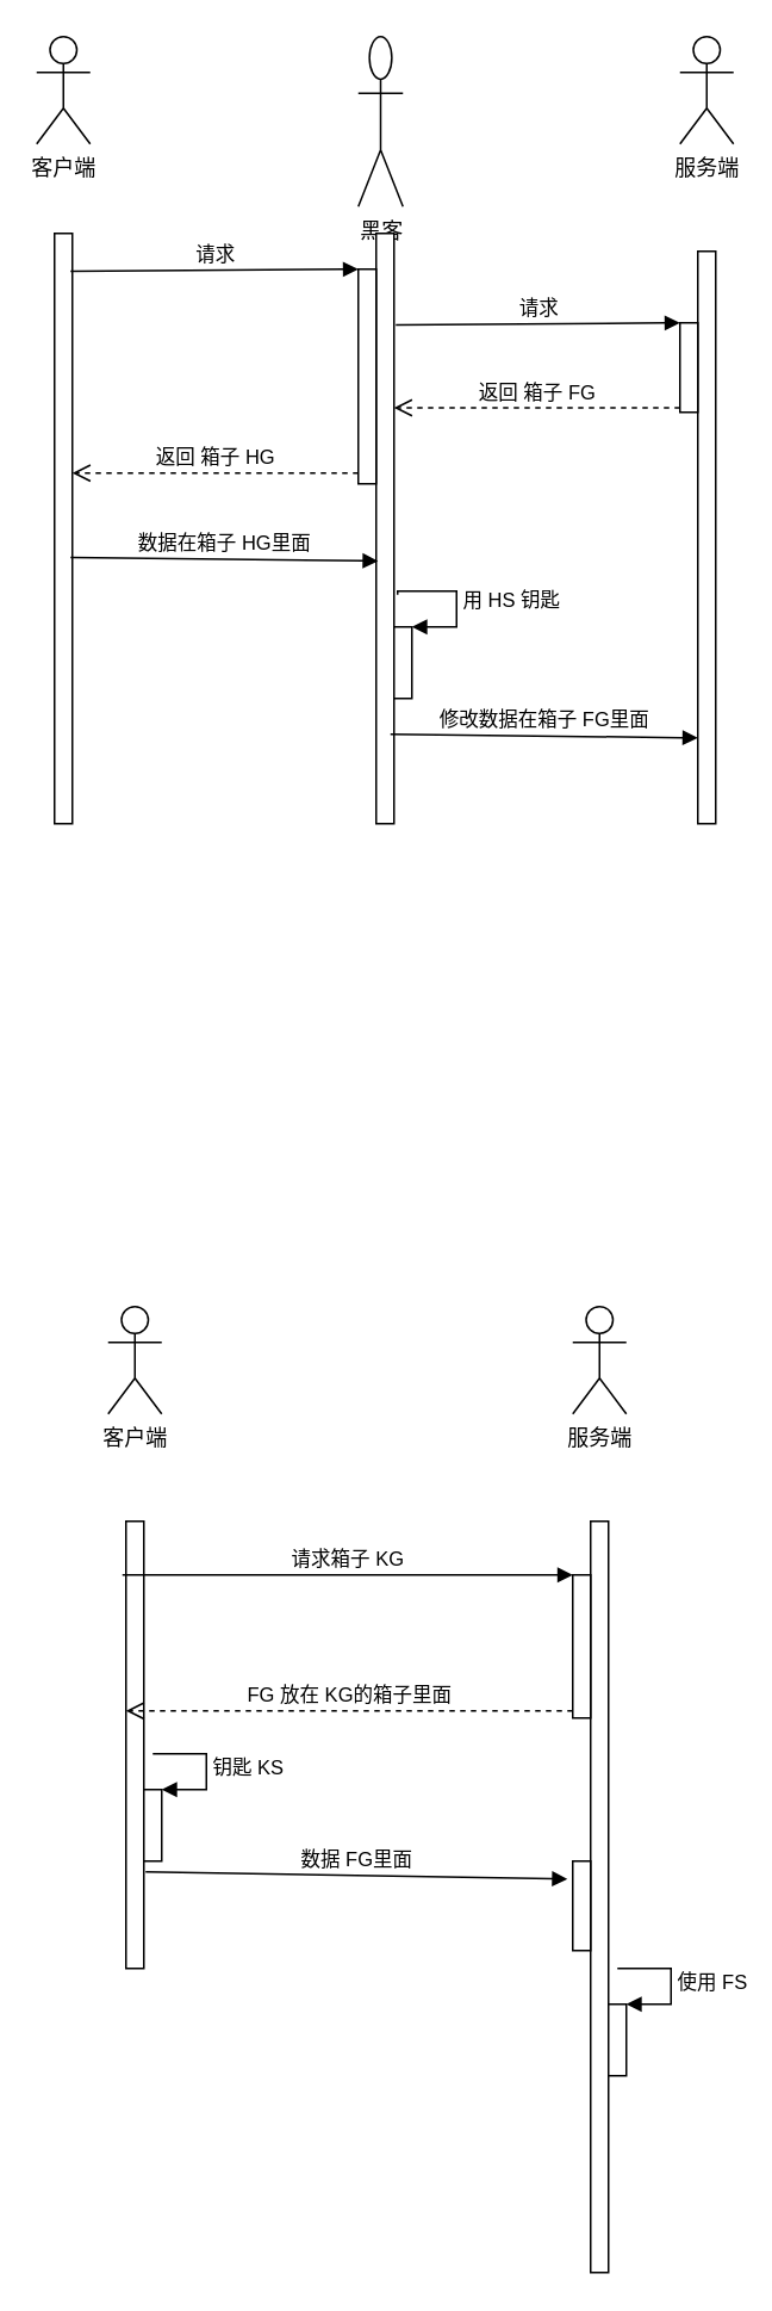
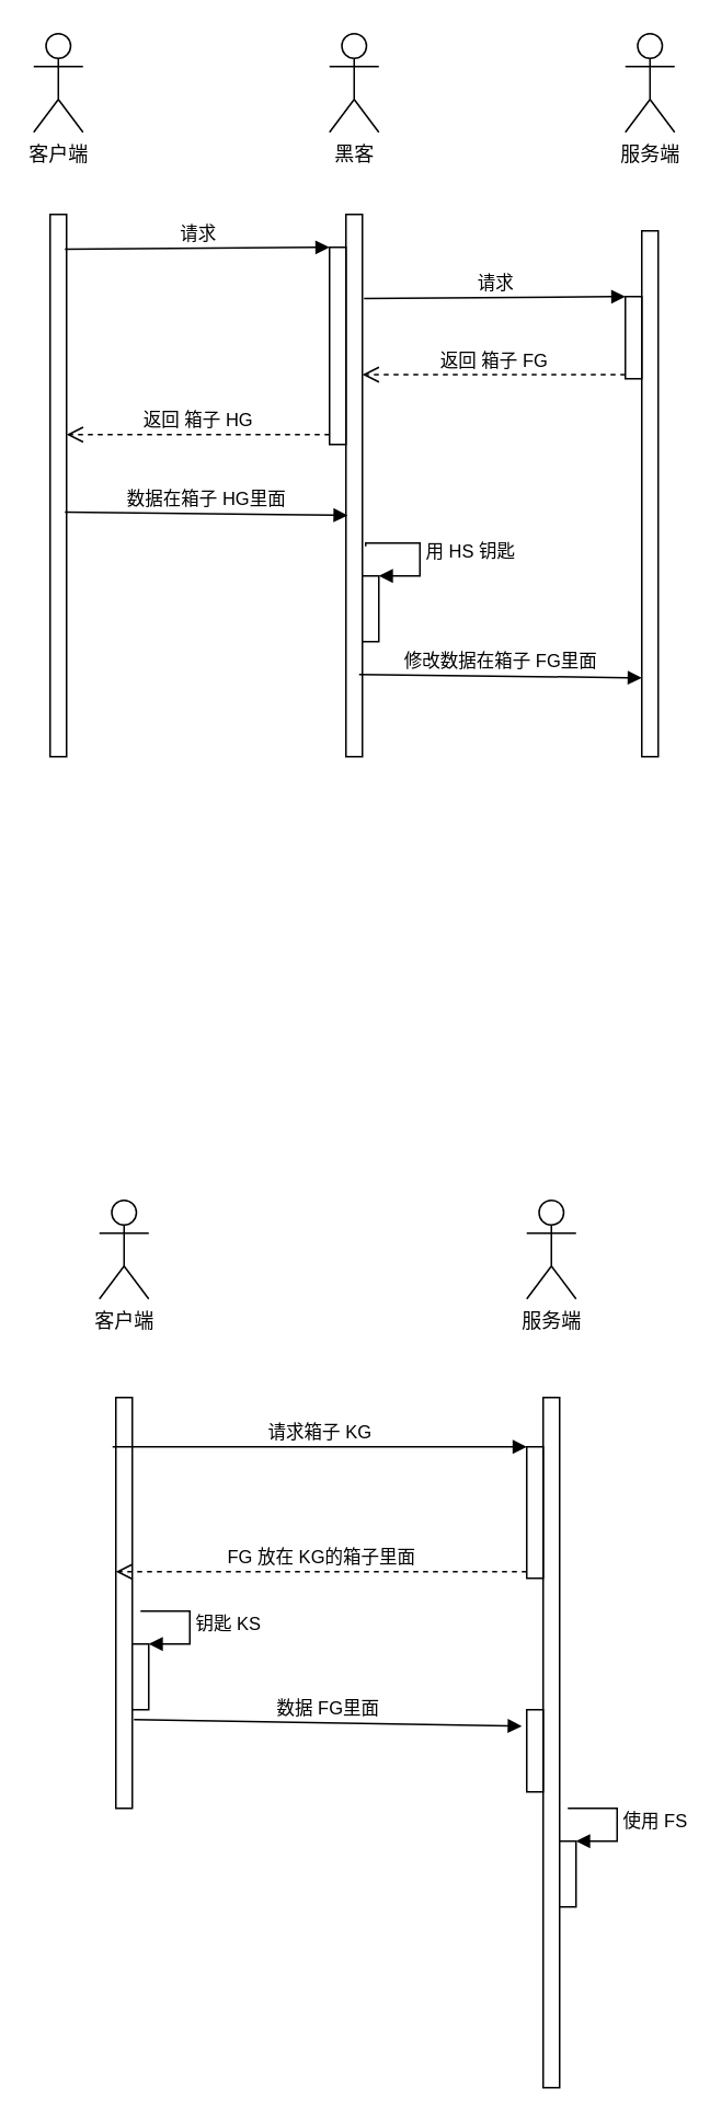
  <mxCell id="0" />
  <mxCell id="1" parent="0" />
  <mxCell id="2" value="客户端" style="shape=umlActor;verticalLabelPosition=bottom;verticalAlign=top;html=1;outlineConnect=0;" vertex="1" parent="1"><mxGeometry x="20" y="20" width="30" height="60" as="geometry" /></mxCell>
  <mxCell id="3" value="服务端" style="shape=umlActor;verticalLabelPosition=bottom;verticalAlign=top;html=1;outlineConnect=0;" vertex="1" parent="1"><mxGeometry x="380" y="20" width="30" height="60" as="geometry" /></mxCell>
- <mxCell id="4" value="黑客" style="shape=umlActor;verticalLabelPosition=bottom;verticalAlign=top;html=1;outlineConnect=0;" vertex="1" parent="1"><mxGeometry x="200" y="20" width="25" height="95" as="geometry" /></mxCell>
+ <mxCell id="4" value="黑客" style="shape=umlActor;verticalLabelPosition=bottom;verticalAlign=top;html=1;outlineConnect=0;" vertex="1" parent="1"><mxGeometry x="200" y="20" width="30" height="60" as="geometry" /></mxCell>
  <mxCell id="5" value="" style="html=1;points=[];perimeter=orthogonalPerimeter;" vertex="1" parent="1"><mxGeometry x="30" y="130" width="10" height="330" as="geometry" /></mxCell>
  <mxCell id="6" value="" style="html=1;points=[];perimeter=orthogonalPerimeter;" vertex="1" parent="1"><mxGeometry x="210" y="130" width="10" height="330" as="geometry" /></mxCell>
  <mxCell id="7" value="" style="html=1;points=[];perimeter=orthogonalPerimeter;" vertex="1" parent="1"><mxGeometry x="390" y="140" width="10" height="320" as="geometry" /></mxCell>
  <mxCell id="8" value="" style="html=1;points=[];perimeter=orthogonalPerimeter;" vertex="1" parent="1"><mxGeometry x="200" y="150" width="10" height="120" as="geometry" /></mxCell>
  <mxCell id="9" value="请求" style="html=1;verticalAlign=bottom;endArrow=block;entryX=0;entryY=0;rounded=0;exitX=0.9;exitY=0.064;exitDx=0;exitDy=0;exitPerimeter=0;" edge="1" target="8" parent="1" source="5"><mxGeometry relative="1" as="geometry"><mxPoint x="140" y="150" as="sourcePoint" /></mxGeometry></mxCell>
  <mxCell id="10" value="返回 箱子 HG" style="html=1;verticalAlign=bottom;endArrow=open;dashed=1;endSize=8;exitX=0;exitY=0.95;rounded=0;" edge="1" source="8" parent="1" target="5"><mxGeometry relative="1" as="geometry"><mxPoint x="50" y="220" as="targetPoint" /></mxGeometry></mxCell>
  <mxCell id="11" value="" style="html=1;points=[];perimeter=orthogonalPerimeter;" vertex="1" parent="1"><mxGeometry x="380" y="180" width="10" height="50" as="geometry" /></mxCell>
  <mxCell id="12" value="请求" style="html=1;verticalAlign=bottom;endArrow=block;entryX=0;entryY=0;rounded=0;exitX=1.1;exitY=0.155;exitDx=0;exitDy=0;exitPerimeter=0;" edge="1" target="11" parent="1" source="6"><mxGeometry relative="1" as="geometry"><mxPoint x="310" y="180" as="sourcePoint" /></mxGeometry></mxCell>
  <mxCell id="13" value="返回 箱子 FG" style="html=1;verticalAlign=bottom;endArrow=open;dashed=1;endSize=8;exitX=0;exitY=0.95;rounded=0;" edge="1" source="11" parent="1" target="6"><mxGeometry relative="1" as="geometry"><mxPoint x="310" y="256" as="targetPoint" /></mxGeometry></mxCell>
  <mxCell id="14" value="数据在箱子 HG里面" style="html=1;verticalAlign=bottom;endArrow=block;entryX=0.1;entryY=0.555;rounded=0;exitX=0.9;exitY=0.064;exitDx=0;exitDy=0;exitPerimeter=0;entryDx=0;entryDy=0;entryPerimeter=0;" edge="1" parent="1" target="6"><mxGeometry relative="1" as="geometry"><mxPoint x="39" y="311.12" as="sourcePoint" /><mxPoint x="200" y="310" as="targetPoint" /></mxGeometry></mxCell>
  <mxCell id="15" value="" style="html=1;points=[];perimeter=orthogonalPerimeter;" vertex="1" parent="1"><mxGeometry x="220" y="350" width="10" height="40" as="geometry" /></mxCell>
  <mxCell id="16" value="用 HS 钥匙&amp;nbsp;" style="edgeStyle=orthogonalEdgeStyle;html=1;align=left;spacingLeft=2;endArrow=block;rounded=0;entryX=1;entryY=0;exitX=1.2;exitY=0.612;exitDx=0;exitDy=0;exitPerimeter=0;" edge="1" target="15" parent="1" source="6"><mxGeometry relative="1" as="geometry"><mxPoint x="225" y="330" as="sourcePoint" /><Array as="points"><mxPoint x="222" y="330" /><mxPoint x="255" y="330" /><mxPoint x="255" y="350" /></Array></mxGeometry></mxCell>
  <mxCell id="17" value="修改数据在箱子 FG里面" style="html=1;verticalAlign=bottom;endArrow=block;entryX=0.1;entryY=0.555;rounded=0;exitX=0.9;exitY=0.064;exitDx=0;exitDy=0;exitPerimeter=0;entryDx=0;entryDy=0;entryPerimeter=0;" edge="1" parent="1"><mxGeometry relative="1" as="geometry"><mxPoint x="218" y="410" as="sourcePoint" /><mxPoint x="390" y="412.03" as="targetPoint" /></mxGeometry></mxCell>
  <mxCell id="18" value="服务端" style="shape=umlActor;verticalLabelPosition=bottom;verticalAlign=top;html=1;" vertex="1" parent="1"><mxGeometry x="320" y="730" width="30" height="60" as="geometry" /></mxCell>
  <mxCell id="19" value="客户端" style="shape=umlActor;verticalLabelPosition=bottom;verticalAlign=top;html=1;" vertex="1" parent="1"><mxGeometry x="60" y="730" width="30" height="60" as="geometry" /></mxCell>
  <mxCell id="20" value="" style="html=1;points=[];perimeter=orthogonalPerimeter;" vertex="1" parent="1"><mxGeometry x="70" y="850" width="10" height="250" as="geometry" /></mxCell>
  <mxCell id="21" value="" style="html=1;points=[];perimeter=orthogonalPerimeter;" vertex="1" parent="1"><mxGeometry x="330" y="850" width="10" height="420" as="geometry" /></mxCell>
  <mxCell id="22" value="" style="html=1;points=[];perimeter=orthogonalPerimeter;" vertex="1" parent="1"><mxGeometry x="320" y="880" width="10" height="80" as="geometry" /></mxCell>
  <mxCell id="23" value="请求箱子 KG" style="html=1;verticalAlign=bottom;endArrow=block;entryX=0;entryY=0;rounded=0;exitX=-0.2;exitY=0.12;exitDx=0;exitDy=0;exitPerimeter=0;" edge="1" target="22" parent="1" source="20"><mxGeometry relative="1" as="geometry"><mxPoint x="250" y="880" as="sourcePoint" /></mxGeometry></mxCell>
  <mxCell id="24" value="FG 放在 KG的箱子里面" style="html=1;verticalAlign=bottom;endArrow=open;dashed=1;endSize=8;exitX=0;exitY=0.95;rounded=0;entryX=0;entryY=0.424;entryDx=0;entryDy=0;entryPerimeter=0;" edge="1" source="22" parent="1" target="20"><mxGeometry relative="1" as="geometry"><mxPoint x="250" y="956" as="targetPoint" /></mxGeometry></mxCell>
  <mxCell id="25" value="" style="html=1;points=[];perimeter=orthogonalPerimeter;" vertex="1" parent="1"><mxGeometry x="80" y="1000" width="10" height="40" as="geometry" /></mxCell>
  <mxCell id="26" value="钥匙 KS" style="edgeStyle=orthogonalEdgeStyle;html=1;align=left;spacingLeft=2;endArrow=block;rounded=0;entryX=1;entryY=0;" edge="1" target="25" parent="1"><mxGeometry relative="1" as="geometry"><mxPoint x="85" y="980" as="sourcePoint" /><Array as="points"><mxPoint x="115" y="980" /></Array></mxGeometry></mxCell>
  <mxCell id="27" value="" style="html=1;points=[];perimeter=orthogonalPerimeter;" vertex="1" parent="1"><mxGeometry x="320" y="1040" width="10" height="50" as="geometry" /></mxCell>
  <mxCell id="28" value="数据 FG里面" style="html=1;verticalAlign=bottom;endArrow=block;entryX=-0.3;entryY=0.2;rounded=0;exitX=1.1;exitY=0.784;exitDx=0;exitDy=0;exitPerimeter=0;entryDx=0;entryDy=0;entryPerimeter=0;" edge="1" target="27" parent="1" source="20"><mxGeometry relative="1" as="geometry"><mxPoint x="250" y="1030" as="sourcePoint" /></mxGeometry></mxCell>
  <mxCell id="29" value="" style="html=1;points=[];perimeter=orthogonalPerimeter;" vertex="1" parent="1"><mxGeometry x="340" y="1120" width="10" height="40" as="geometry" /></mxCell>
  <mxCell id="30" value="使用 FS" style="edgeStyle=orthogonalEdgeStyle;html=1;align=left;spacingLeft=2;endArrow=block;rounded=0;entryX=1;entryY=0;" edge="1" target="29" parent="1"><mxGeometry relative="1" as="geometry"><mxPoint x="345" y="1100" as="sourcePoint" /><Array as="points"><mxPoint x="375" y="1100" /></Array></mxGeometry></mxCell>
